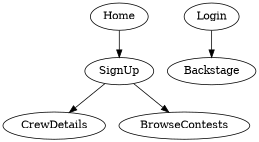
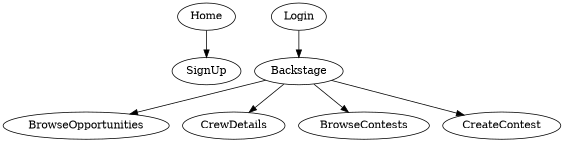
  digraph {
    Home
    SignUp
    Login
    Backstage
+   BrowseOpportunities
    CrewDetails
    BrowseContests
+   CreateContest
    Home -> SignUp
    Login -> Backstage
-   SignUp -> CrewDetails
-   SignUp -> BrowseContests
+   Backstage -> BrowseOpportunities
+   Backstage -> CrewDetails
+   Backstage -> BrowseContests
+   Backstage -> CreateContest
  }
